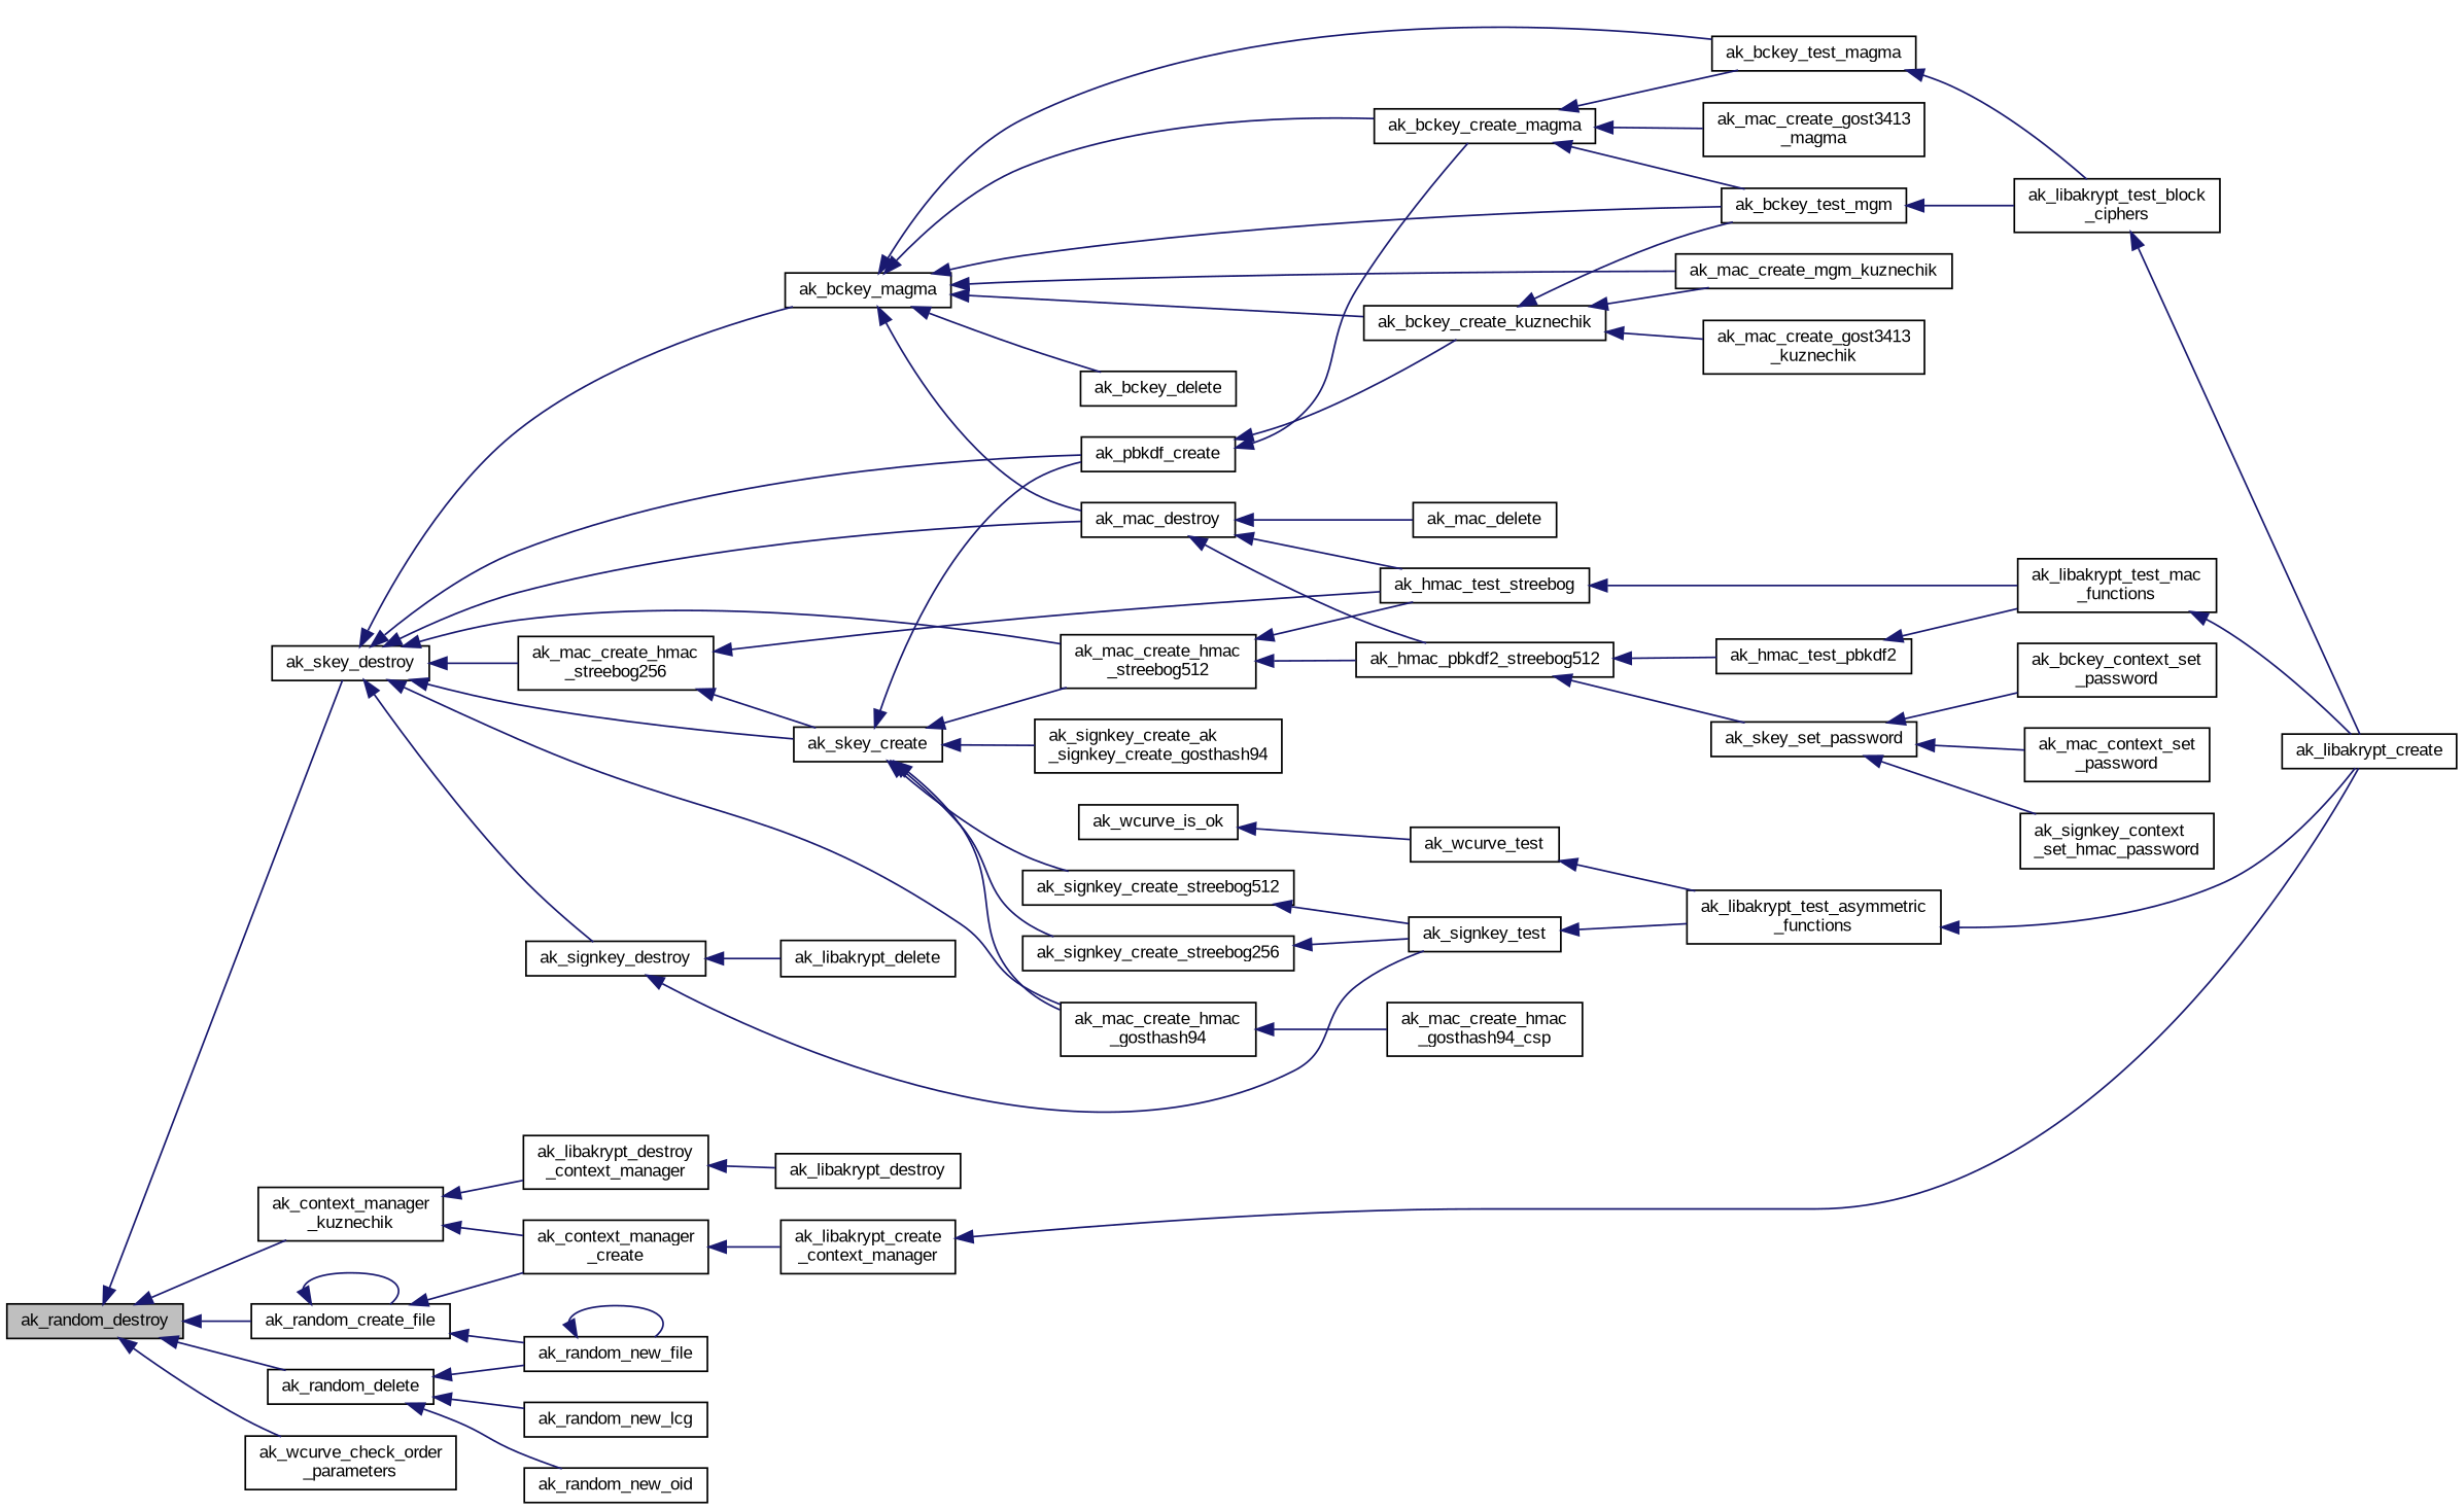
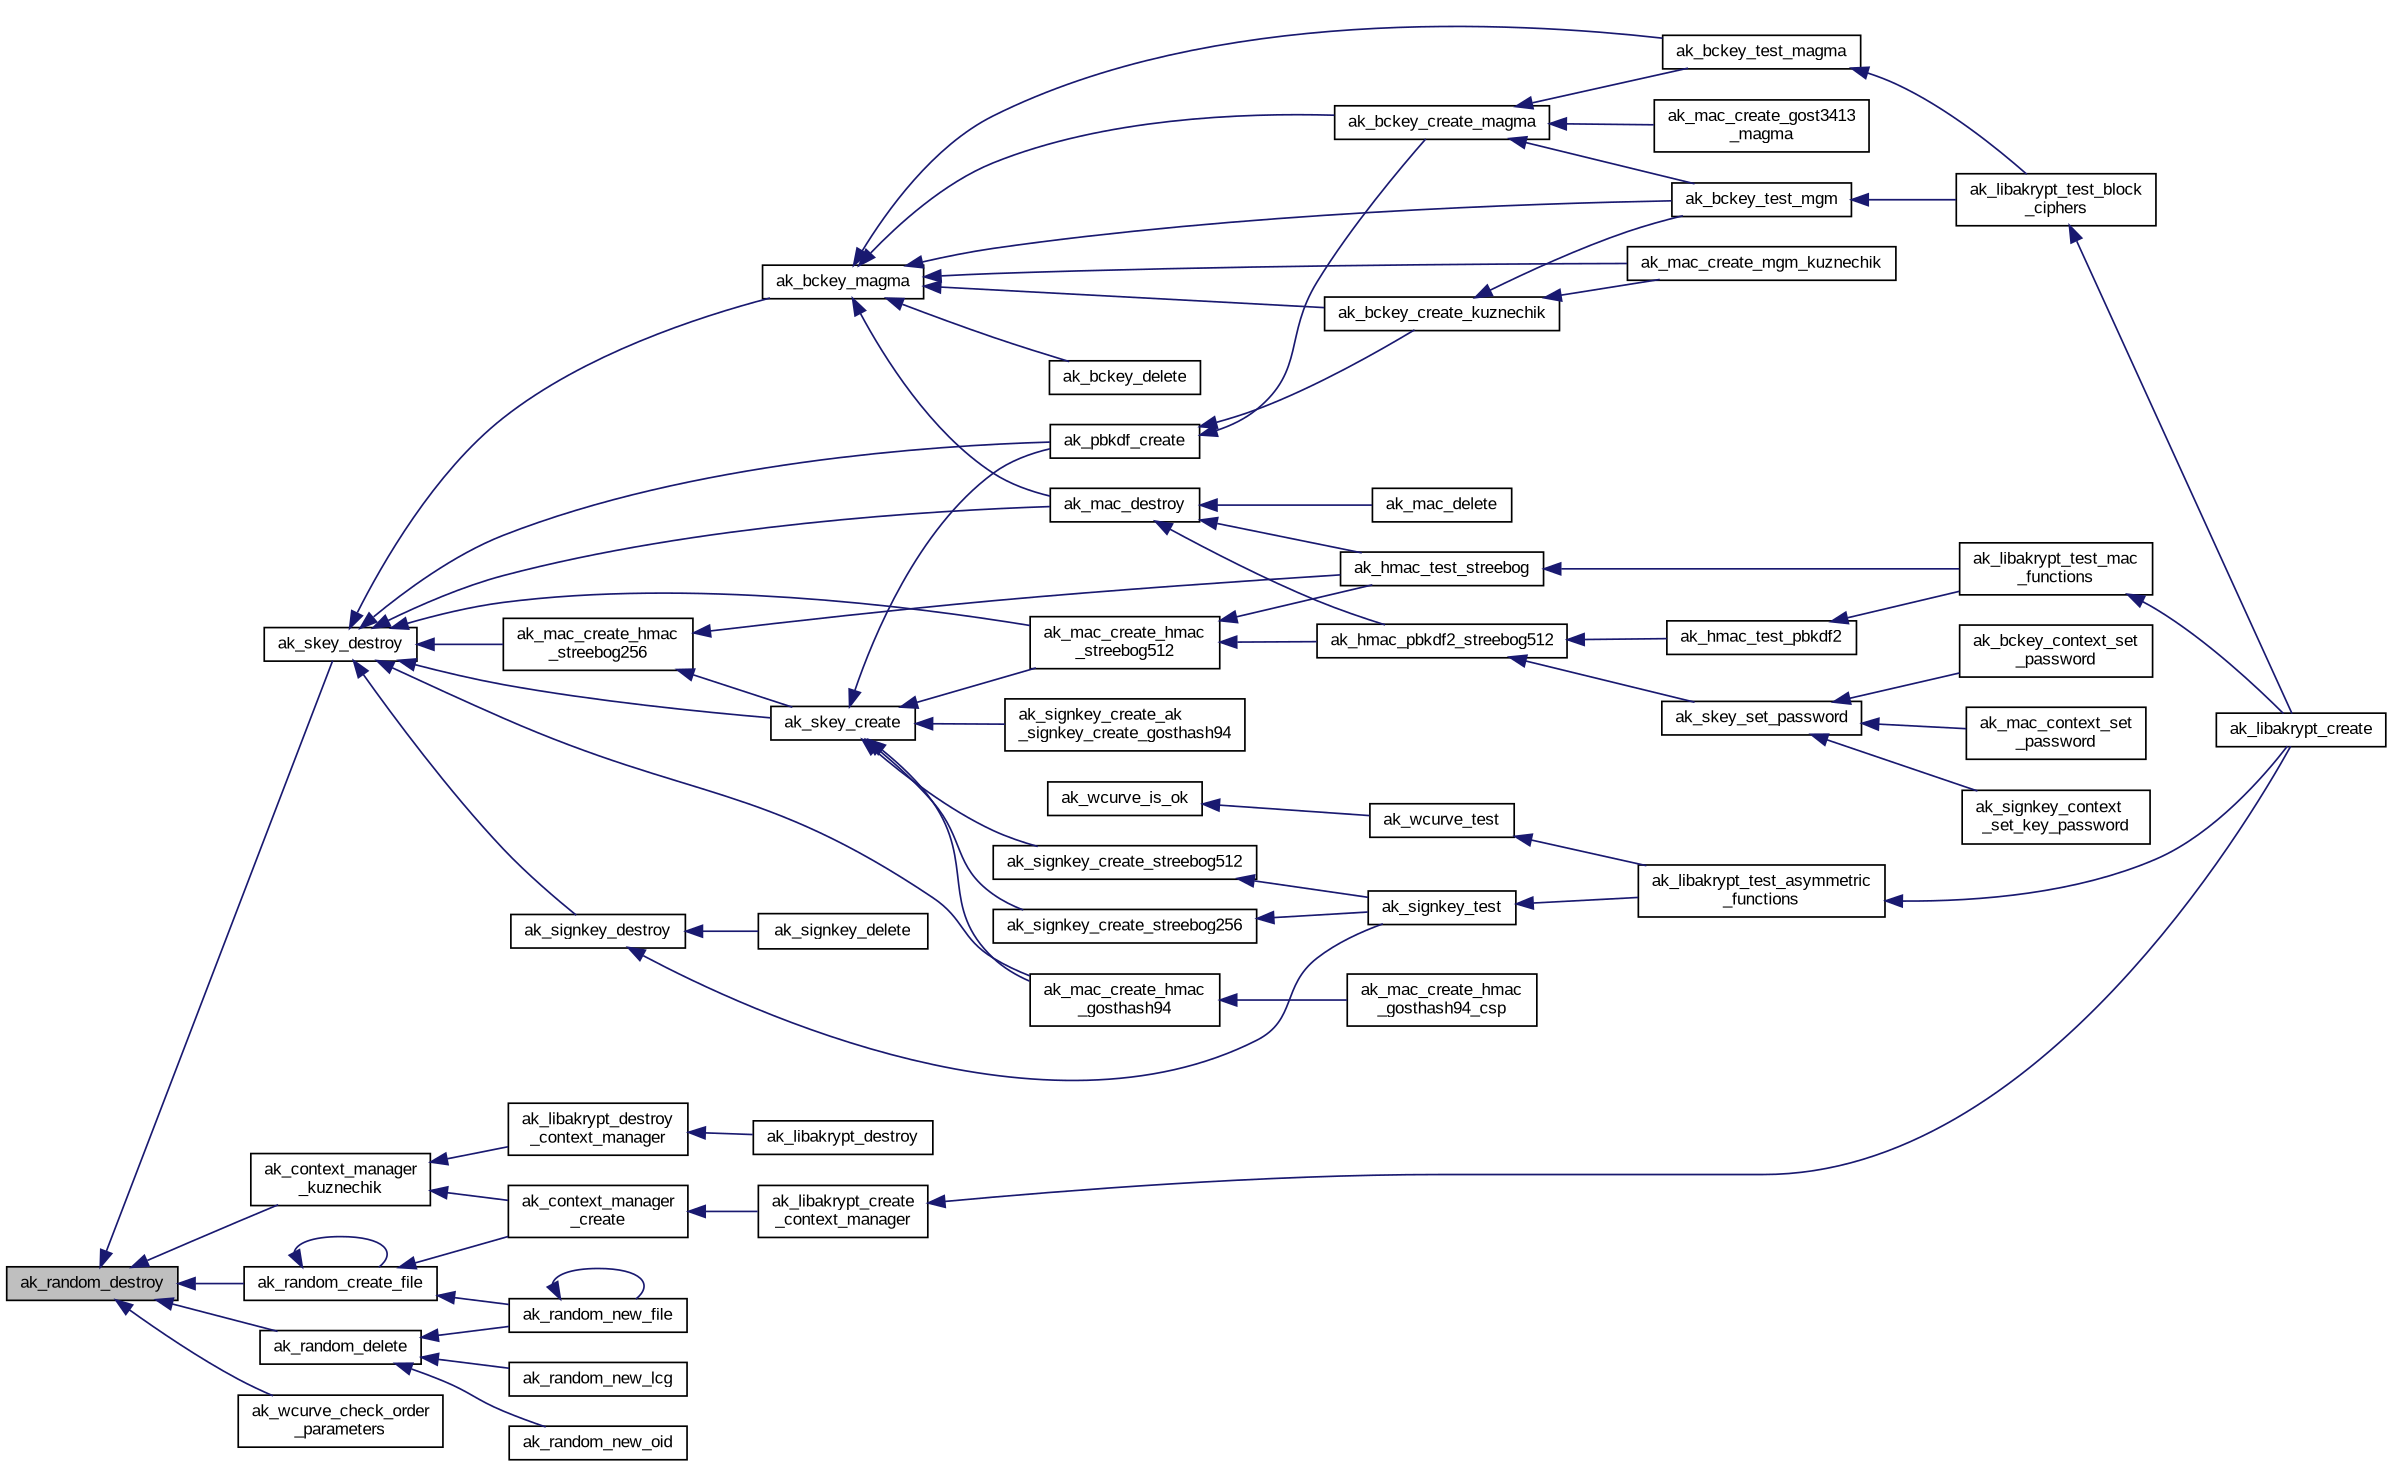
  digraph {
    fontname="Liberation Sans"
    rankdir=LR
    node [color=black fillcolor=white fontname="Liberation Sans" fontsize=10 shape=record style=filled]
    edge [color=midnightblue dir=back fontname="Liberation Sans" fontsize=10 labelfontname=Helvetica labelfontsize=10 style=solid]
    n1 [fillcolor=grey75 fontcolor=black height=0.2 label=ak_random_destroy width=0.4]
    n2 [height=0.2 label="ak_context_manager\l_kuznechik" width=0.4]
    n3 [height=0.2 label="ak_wcurve_check_order\l_parameters" width=0.4]
    n4 [height=0.2 label=ak_random_delete width=0.4]
    n5 [height=0.2 label=ak_random_create_file width=0.4]
    n6 [height=0.2 label=ak_skey_destroy width=0.4]
    n7 [height=0.2 label="ak_context_manager\l_create" width=0.4]
    n8 [height=0.2 label="ak_libakrypt_destroy\l_context_manager" width=0.4]
    n9 [height=0.2 label=ak_random_new_lcg width=0.4]
    n10 [height=0.2 label=ak_random_new_file width=0.4]
    n11 [height=0.2 label=ak_random_new_oid width=0.4]
    n12 [height=0.2 label=ak_pbkdf_create width=0.4]
    n13 [height=0.2 label=ak_bckey_magma width=0.4]
    n14 [height=0.2 label=ak_mac_destroy width=0.4]
    n15 [height=0.2 label="ak_mac_create_hmac\l_streebog256" width=0.4]
    n16 [height=0.2 label="ak_mac_create_hmac\l_streebog512" width=0.4]
    n17 [height=0.2 label="ak_mac_create_hmac\l_gosthash94" width=0.4]
    n18 [height=0.2 label=ak_signkey_destroy width=0.4]
    n19 [height=0.2 label=ak_skey_create width=0.4]
    n20 [height=0.2 label="ak_libakrypt_create\l_context_manager" width=0.4]
    n21 [height=0.2 label=ak_libakrypt_destroy width=0.4]
    n22 [height=0.2 label=ak_libakrypt_create width=0.4]
    n23 [height=0.2 label=ak_wcurve_is_ok width=0.4]
    n24 [height=0.2 label=ak_wcurve_test width=0.4]
    n25 [height=0.2 label="ak_libakrypt_test_asymmetric\l_functions" width=0.4]
    n26 [height=0.2 label=ak_bckey_create_kuznechik width=0.4]
    n27 [height=0.2 label=ak_bckey_create_magma width=0.4]
    n28 [height=0.2 label=ak_mac_create_mgm_kuznechik width=0.4]
    n29 [height=0.2 label=ak_bckey_test_mgm width=0.4]
    n30 [height=0.2 label=ak_bckey_test_magma width=0.4]
    n31 [height=0.2 label=ak_bckey_delete width=0.4]
    n32 [height=0.2 label=ak_hmac_pbkdf2_streebog512 width=0.4]
    n33 [height=0.2 label=ak_hmac_test_streebog width=0.4]
    n34 [height=0.2 label=ak_mac_delete width=0.4]
    n35 [height=0.2 label="ak_mac_create_hmac\l_gosthash94_csp" width=0.4]
-   n36 [height=0.2 label=ak_libakrypt_delete width=0.4]
+   n36 [height=0.2 label=ak_signkey_delete width=0.4]
    n37 [height=0.2 label=ak_signkey_test width=0.4]
    n38 [height=0.2 label=ak_signkey_create_streebog256 width=0.4]
    n39 [height=0.2 label=ak_signkey_create_streebog512 width=0.4]
    n40 [height=0.2 label="ak_signkey_create_ak\l_signkey_create_gosthash94" width=0.4]
-   n41 [height=0.2 label="ak_mac_create_gost3413\l_kuznechik" width=0.4]
    n42 [height=0.2 label="ak_mac_create_gost3413\l_magma" width=0.4]
    n43 [height=0.2 label="ak_libakrypt_test_block\l_ciphers" width=0.4]
    n44 [height=0.2 label=ak_hmac_test_pbkdf2 width=0.4]
    n45 [height=0.2 label=ak_skey_set_password width=0.4]
    n46 [height=0.2 label="ak_libakrypt_test_mac\l_functions" width=0.4]
    n47 [height=0.2 label="ak_bckey_context_set\l_password" width=0.4]
    n48 [height=0.2 label="ak_mac_context_set\l_password" width=0.4]
-   n49 [height=0.2 label="ak_signkey_context\l_set_hmac_password" width=0.4]
+   n49 [height=0.2 label="ak_signkey_context\l_set_key_password" width=0.4]
    n1 -> n2
    n1 -> n3
    n1 -> n4
    n1 -> n5
    n1 -> n6
    n2 -> n7
    n2 -> n8
    n4 -> n9
    n4 -> n10
    n4 -> n11
    n5 -> n5
    n5 -> n7
    n5 -> n10
    n6 -> n12
    n6 -> n13
    n6 -> n14
    n6 -> n15
    n6 -> n16
    n6 -> n17
    n6 -> n18
    n6 -> n19
    n7 -> n20
    n8 -> n21
    n10 -> n10
    n12 -> n26
    n12 -> n27
    n13 -> n14
    n13 -> n26
    n13 -> n27
    n13 -> n28
    n13 -> n29
    n13 -> n30
    n13 -> n31
    n14 -> n32
    n14 -> n33
    n14 -> n34
    n15 -> n19
    n15 -> n33
    n16 -> n32
    n16 -> n33
    n17 -> n35
    n18 -> n36
    n18 -> n37
    n19 -> n12
    n19 -> n16
    n19 -> n17
    n19 -> n38
    n19 -> n39
    n19 -> n40
    n20 -> n22
    n23 -> n24
    n24 -> n25
    n25 -> n22
    n26 -> n28
    n26 -> n29
-   n26 -> n41
    n27 -> n29
    n27 -> n30
    n27 -> n42
    n29 -> n43
    n30 -> n43
    n32 -> n44
    n32 -> n45
    n33 -> n46
    n37 -> n25
    n38 -> n37
    n39 -> n37
    n43 -> n22
    n44 -> n46
    n45 -> n47
    n45 -> n48
    n45 -> n49
    n46 -> n22
  }
